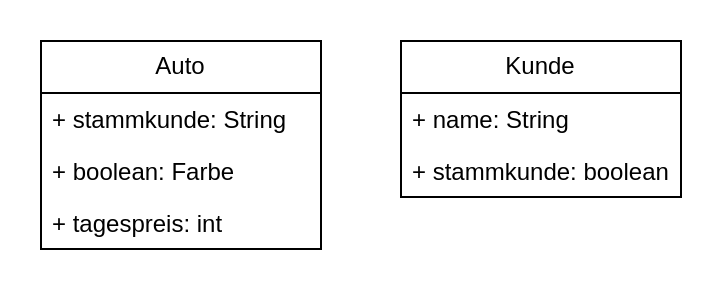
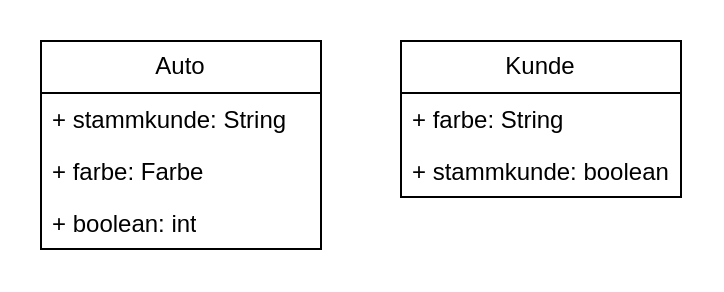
  <mxCell id="0" />
  <mxCell id="1" parent="0" />
  <mxCell id="2" value="Kunde" style="swimlane;fontStyle=0;childLayout=stackLayout;horizontal=1;startSize=26;fillColor=none;horizontalStack=0;resizeParent=1;resizeParentMax=0;resizeLast=0;collapsible=1;marginBottom=0;whiteSpace=wrap;html=1;" vertex="1" parent="1"><mxGeometry x="200" y="20" width="140" height="78" as="geometry" /></mxCell>
- <mxCell id="3" value="+ name: String" style="text;strokeColor=none;fillColor=none;align=left;verticalAlign=top;spacingLeft=4;spacingRight=4;overflow=hidden;rotatable=0;points=[[0,0.5],[1,0.5]];portConstraint=eastwest;whiteSpace=wrap;html=1;" vertex="1" parent="2"><mxGeometry y="26" width="140" height="26" as="geometry" /></mxCell>
+ <mxCell id="3" value="+ farbe: String" style="text;strokeColor=none;fillColor=none;align=left;verticalAlign=top;spacingLeft=4;spacingRight=4;overflow=hidden;rotatable=0;points=[[0,0.5],[1,0.5]];portConstraint=eastwest;whiteSpace=wrap;html=1;" vertex="1" parent="2"><mxGeometry y="26" width="140" height="26" as="geometry" /></mxCell>
  <mxCell id="4" value="+ stammkunde: boolean" style="text;strokeColor=none;fillColor=none;align=left;verticalAlign=top;spacingLeft=4;spacingRight=4;overflow=hidden;rotatable=0;points=[[0,0.5],[1,0.5]];portConstraint=eastwest;whiteSpace=wrap;html=1;" vertex="1" parent="2"><mxGeometry y="52" width="140" height="26" as="geometry" /></mxCell>
  <mxCell id="5" value="Auto" style="swimlane;fontStyle=0;childLayout=stackLayout;horizontal=1;startSize=26;fillColor=none;horizontalStack=0;resizeParent=1;resizeParentMax=0;resizeLast=0;collapsible=1;marginBottom=0;whiteSpace=wrap;html=1;" vertex="1" parent="1"><mxGeometry x="20" y="20" width="140" height="104" as="geometry" /></mxCell>
  <mxCell id="6" value="+ stammkunde: String" style="text;strokeColor=none;fillColor=none;align=left;verticalAlign=top;spacingLeft=4;spacingRight=4;overflow=hidden;rotatable=0;points=[[0,0.5],[1,0.5]];portConstraint=eastwest;whiteSpace=wrap;html=1;" vertex="1" parent="5"><mxGeometry y="26" width="140" height="26" as="geometry" /></mxCell>
- <mxCell id="7" value="+ boolean:&amp;nbsp;Farbe" style="text;strokeColor=none;fillColor=none;align=left;verticalAlign=top;spacingLeft=4;spacingRight=4;overflow=hidden;rotatable=0;points=[[0,0.5],[1,0.5]];portConstraint=eastwest;whiteSpace=wrap;html=1;" vertex="1" parent="5"><mxGeometry y="52" width="140" height="26" as="geometry" /></mxCell>
- <mxCell id="8" value="+ tagespreis: int" style="text;strokeColor=none;fillColor=none;align=left;verticalAlign=top;spacingLeft=4;spacingRight=4;overflow=hidden;rotatable=0;points=[[0,0.5],[1,0.5]];portConstraint=eastwest;whiteSpace=wrap;html=1;" vertex="1" parent="5"><mxGeometry y="78" width="140" height="26" as="geometry" /></mxCell>
+ <mxCell id="7" value="+ farbe:&amp;nbsp;Farbe" style="text;strokeColor=none;fillColor=none;align=left;verticalAlign=top;spacingLeft=4;spacingRight=4;overflow=hidden;rotatable=0;points=[[0,0.5],[1,0.5]];portConstraint=eastwest;whiteSpace=wrap;html=1;" vertex="1" parent="5"><mxGeometry y="52" width="140" height="26" as="geometry" /></mxCell>
+ <mxCell id="8" value="+ boolean: int" style="text;strokeColor=none;fillColor=none;align=left;verticalAlign=top;spacingLeft=4;spacingRight=4;overflow=hidden;rotatable=0;points=[[0,0.5],[1,0.5]];portConstraint=eastwest;whiteSpace=wrap;html=1;" vertex="1" parent="5"><mxGeometry y="78" width="140" height="26" as="geometry" /></mxCell>
